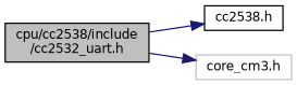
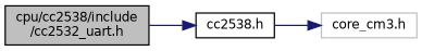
  digraph {
    fontname="DejaVu Sans"
    rankdir=LR
    node [color=black fillcolor=white fontname="DejaVu Sans" fontsize=10 shape=record style=filled]
    edge [color=midnightblue fontname="DejaVu Sans" fontsize=10 labelfontname=Helvetica labelfontsize=10 style=solid]
    n1 [fillcolor=grey75 fontcolor=black height=0.2 label="cpu/cc2538/include\l/cc2532_uart.h" width=0.4]
    n2 [height=0.2 label="cc2538.h" width=0.4]
    n3 [color=grey75 height=0.2 label="core_cm3.h" width=0.4]
    n1 -> n2
-   n1 -> n3
+   n2 -> n3
  }
